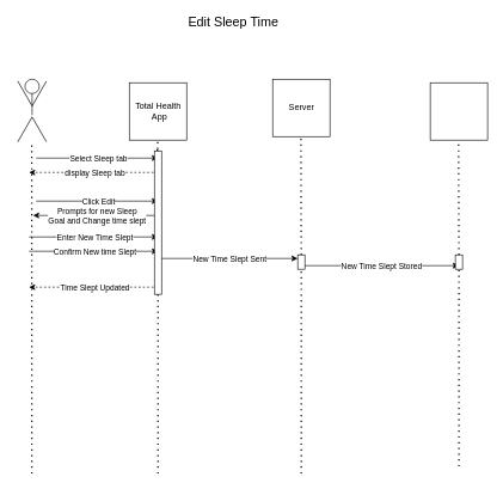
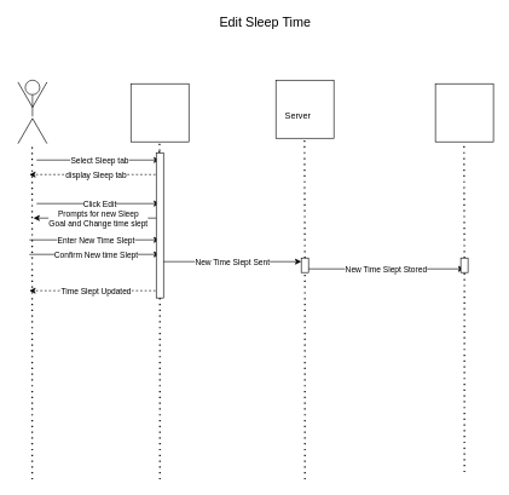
  <mxCell id="0" />
  <mxCell id="1" parent="0" />
  <mxCell id="2" value="" style="group" vertex="1" connectable="0" parent="1"><mxGeometry x="20" y="110" width="48.66" height="89.821" as="geometry" /></mxCell>
  <mxCell id="3" value="" style="ellipse;whiteSpace=wrap;html=1;aspect=fixed;fillColor=none;" vertex="1" parent="2"><mxGeometry x="14.33" width="20" height="20" as="geometry" /></mxCell>
  <mxCell id="4" value="" style="line;strokeWidth=1;direction=south;html=1;fillColor=none;" vertex="1" parent="2"><mxGeometry x="19.33" y="20" width="10" height="30" as="geometry" /></mxCell>
  <mxCell id="5" value="" style="line;strokeWidth=1;direction=south;html=1;fillColor=none;rotation=30;" vertex="1" parent="2"><mxGeometry x="9.33" y="50" width="10" height="40" as="geometry" /></mxCell>
  <mxCell id="6" value="" style="line;strokeWidth=1;direction=south;html=1;fillColor=none;rotation=-30;" vertex="1" parent="2"><mxGeometry x="29.33" y="50" width="10" height="40" as="geometry" /></mxCell>
  <mxCell id="7" value="" style="line;strokeWidth=1;direction=south;html=1;fillColor=none;rotation=-150;" vertex="1" parent="2"><mxGeometry x="29.33" y="-0.001" width="10" height="40" as="geometry" /></mxCell>
  <mxCell id="8" value="" style="line;strokeWidth=1;direction=south;html=1;fillColor=none;rotation=-210;" vertex="1" parent="2"><mxGeometry x="9.33" y="-0.001" width="10" height="40" as="geometry" /></mxCell>
  <mxCell id="9" value="" style="whiteSpace=wrap;html=1;aspect=fixed;strokeWidth=1;fillColor=none;" vertex="1" parent="1"><mxGeometry x="180" y="114.91" width="80" height="80" as="geometry" /></mxCell>
  <mxCell id="10" value="" style="whiteSpace=wrap;html=1;aspect=fixed;strokeWidth=1;fillColor=none;" vertex="1" parent="1"><mxGeometry x="380" y="110" width="80" height="80" as="geometry" /></mxCell>
  <mxCell id="11" value="" style="whiteSpace=wrap;html=1;aspect=fixed;strokeWidth=1;fillColor=none;" vertex="1" parent="1"><mxGeometry x="600" y="114.91" width="80" height="80" as="geometry" /></mxCell>
  <mxCell id="12" value="" style="endArrow=none;dashed=1;html=1;dashPattern=1 3;strokeWidth=2;rounded=0;" edge="1" parent="1"><mxGeometry width="50" height="50" relative="1" as="geometry"><mxPoint x="44" y="660" as="sourcePoint" /><mxPoint x="43.83" y="199.82" as="targetPoint" /></mxGeometry></mxCell>
  <mxCell id="13" value="" style="endArrow=none;dashed=1;html=1;dashPattern=1 3;strokeWidth=2;rounded=0;startArrow=none;" edge="1" parent="1"><mxGeometry width="50" height="50" relative="1" as="geometry"><mxPoint x="219.579" y="207.5" as="sourcePoint" /><mxPoint x="219.5" y="194.91" as="targetPoint" /></mxGeometry></mxCell>
  <mxCell id="14" value="" style="endArrow=none;dashed=1;html=1;dashPattern=1 3;strokeWidth=2;rounded=0;startArrow=none;" edge="1" parent="1" source="41"><mxGeometry width="50" height="50" relative="1" as="geometry"><mxPoint x="420" y="660" as="sourcePoint" /><mxPoint x="419.5" y="190" as="targetPoint" /></mxGeometry></mxCell>
  <mxCell id="15" value="" style="endArrow=none;dashed=1;html=1;dashPattern=1 3;strokeWidth=2;rounded=0;startArrow=none;" edge="1" parent="1" source="43"><mxGeometry width="50" height="50" relative="1" as="geometry"><mxPoint x="640" y="650" as="sourcePoint" /><mxPoint x="639.5" y="194.91" as="targetPoint" /></mxGeometry></mxCell>
- <mxCell id="16" value="Total Health&lt;br&gt;&amp;nbsp;App" style="text;html=1;resizable=0;autosize=1;align=center;verticalAlign=middle;points=[];fillColor=none;strokeColor=none;rounded=0;" vertex="1" parent="1"><mxGeometry x="180" y="139.91" width="80" height="30" as="geometry" /></mxCell>
- <mxCell id="17" value="Server" style="text;html=1;resizable=0;autosize=1;align=center;verticalAlign=middle;points=[];fillColor=none;strokeColor=none;rounded=0;" vertex="1" parent="1"><mxGeometry x="395" y="140" width="50" height="20" as="geometry" /></mxCell>
+ <mxCell id="17" value="Server" style="text;html=1;resizable=0;autosize=1;align=center;verticalAlign=middle;points=[];fillColor=none;strokeColor=none;rounded=0;" vertex="1" parent="1"><mxGeometry x="385" y="150" width="50" height="20" as="geometry" /></mxCell>
  <mxCell id="18" value="" style="endArrow=classic;html=1;rounded=0;" edge="1" parent="1"><mxGeometry relative="1" as="geometry"><mxPoint x="50" y="220" as="sourcePoint" /><mxPoint x="220" y="220" as="targetPoint" /></mxGeometry></mxCell>
  <mxCell id="19" value="Select Sleep tab" style="edgeLabel;resizable=0;html=1;align=center;verticalAlign=middle;strokeWidth=1;fillColor=none;" connectable="0" vertex="1" parent="18"><mxGeometry relative="1" as="geometry"><mxPoint x="1" as="offset" /></mxGeometry></mxCell>
  <mxCell id="20" value="" style="endArrow=classic;html=1;rounded=0;dashed=1;" edge="1" parent="1"><mxGeometry relative="1" as="geometry"><mxPoint x="220" y="240" as="sourcePoint" /><mxPoint x="40" y="240" as="targetPoint" /></mxGeometry></mxCell>
  <mxCell id="21" value="display Sleep tab" style="edgeLabel;resizable=0;html=1;align=center;verticalAlign=middle;strokeWidth=1;fillColor=none;" connectable="0" vertex="1" parent="20"><mxGeometry relative="1" as="geometry"><mxPoint x="1" as="offset" /></mxGeometry></mxCell>
  <mxCell id="22" value="" style="endArrow=none;dashed=1;html=1;dashPattern=1 3;strokeWidth=2;rounded=0;startArrow=none;" edge="1" parent="1" source="39"><mxGeometry width="50" height="50" relative="1" as="geometry"><mxPoint x="220" y="660" as="sourcePoint" /><mxPoint x="220" y="250" as="targetPoint" /></mxGeometry></mxCell>
  <mxCell id="23" value="" style="endArrow=none;dashed=1;html=1;dashPattern=1 3;strokeWidth=2;rounded=0;startArrow=none;" edge="1" parent="1"><mxGeometry width="50" height="50" relative="1" as="geometry"><mxPoint x="219.672" y="250" as="sourcePoint" /><mxPoint x="219.115" y="207.5" as="targetPoint" /></mxGeometry></mxCell>
- <mxCell id="24" value="&lt;span style=&quot;font-size: 18px&quot;&gt;Edit Sleep Time&lt;/span&gt;" style="text;html=1;resizable=0;autosize=1;align=center;verticalAlign=middle;points=[];fillColor=none;strokeColor=none;rounded=0;" vertex="1" parent="1"><mxGeometry x="255" y="20" width="140" height="20" as="geometry" /></mxCell>
+ <mxCell id="24" value="&lt;span style=&quot;font-size: 18px&quot;&gt;Edit Sleep Time&lt;/span&gt;" style="text;html=1;resizable=0;autosize=1;align=center;verticalAlign=middle;points=[];fillColor=none;strokeColor=none;rounded=0;" vertex="1" parent="1"><mxGeometry x="295" y="20" width="140" height="20" as="geometry" /></mxCell>
  <mxCell id="25" value="" style="endArrow=classic;html=1;rounded=0;" edge="1" parent="1"><mxGeometry relative="1" as="geometry"><mxPoint x="50" y="280" as="sourcePoint" /><mxPoint x="220" y="280" as="targetPoint" /></mxGeometry></mxCell>
  <mxCell id="26" value="Click Edit" style="edgeLabel;resizable=0;html=1;align=center;verticalAlign=middle;strokeWidth=1;fillColor=none;" connectable="0" vertex="1" parent="25"><mxGeometry relative="1" as="geometry"><mxPoint x="1" as="offset" /></mxGeometry></mxCell>
  <mxCell id="27" value="" style="endArrow=classic;html=1;rounded=0;" edge="1" parent="1"><mxGeometry relative="1" as="geometry"><mxPoint x="220" y="300" as="sourcePoint" /><mxPoint x="45.67" y="300" as="targetPoint" /></mxGeometry></mxCell>
  <mxCell id="28" value="Prompts for new Sleep&lt;br&gt;Goal and Change time slept" style="edgeLabel;resizable=0;html=1;align=center;verticalAlign=middle;strokeWidth=1;fillColor=none;" connectable="0" vertex="1" parent="27"><mxGeometry relative="1" as="geometry"><mxPoint x="1" as="offset" /></mxGeometry></mxCell>
  <mxCell id="29" value="" style="endArrow=classic;html=1;rounded=0;" edge="1" parent="1"><mxGeometry relative="1" as="geometry"><mxPoint x="40" y="330" as="sourcePoint" /><mxPoint x="220" y="330" as="targetPoint" /></mxGeometry></mxCell>
  <mxCell id="30" value="Enter New Time Slept" style="edgeLabel;resizable=0;html=1;align=center;verticalAlign=middle;strokeWidth=1;fillColor=none;" connectable="0" vertex="1" parent="29"><mxGeometry relative="1" as="geometry"><mxPoint x="1" as="offset" /></mxGeometry></mxCell>
  <mxCell id="31" value="" style="endArrow=classic;html=1;rounded=0;" edge="1" parent="1"><mxGeometry relative="1" as="geometry"><mxPoint x="40" y="350" as="sourcePoint" /><mxPoint x="220" y="350" as="targetPoint" /></mxGeometry></mxCell>
  <mxCell id="32" value="Confirm New time Slept" style="edgeLabel;resizable=0;html=1;align=center;verticalAlign=middle;strokeWidth=1;fillColor=none;" connectable="0" vertex="1" parent="31"><mxGeometry relative="1" as="geometry"><mxPoint x="1" as="offset" /></mxGeometry></mxCell>
  <mxCell id="33" value="" style="endArrow=classic;html=1;rounded=0;dashed=1;" edge="1" parent="1"><mxGeometry relative="1" as="geometry"><mxPoint x="220" y="400" as="sourcePoint" /><mxPoint x="40" y="400" as="targetPoint" /></mxGeometry></mxCell>
  <mxCell id="34" value="Time Slept Updated" style="edgeLabel;resizable=0;html=1;align=center;verticalAlign=middle;strokeWidth=1;fillColor=none;" connectable="0" vertex="1" parent="33"><mxGeometry relative="1" as="geometry"><mxPoint x="1" as="offset" /></mxGeometry></mxCell>
  <mxCell id="35" value="" style="endArrow=classic;html=1;rounded=0;" edge="1" parent="1"><mxGeometry relative="1" as="geometry"><mxPoint x="220" y="360" as="sourcePoint" /><mxPoint x="415" y="360" as="targetPoint" /></mxGeometry></mxCell>
  <mxCell id="36" value="New Time Slept Sent" style="edgeLabel;resizable=0;html=1;align=center;verticalAlign=middle;strokeWidth=1;fillColor=none;" connectable="0" vertex="1" parent="35"><mxGeometry relative="1" as="geometry"><mxPoint x="1" as="offset" /></mxGeometry></mxCell>
  <mxCell id="37" value="" style="endArrow=classic;html=1;rounded=0;" edge="1" parent="1"><mxGeometry relative="1" as="geometry"><mxPoint x="420" y="370" as="sourcePoint" /><mxPoint x="640" y="370" as="targetPoint" /></mxGeometry></mxCell>
  <mxCell id="38" value="New Time Slept Stored" style="edgeLabel;resizable=0;html=1;align=center;verticalAlign=middle;strokeWidth=1;fillColor=none;" connectable="0" vertex="1" parent="37"><mxGeometry relative="1" as="geometry"><mxPoint x="1" as="offset" /></mxGeometry></mxCell>
  <mxCell id="39" value="" style="rounded=0;whiteSpace=wrap;html=1;rotation=-90;" vertex="1" parent="1"><mxGeometry x="120" y="305" width="200" height="10" as="geometry" /></mxCell>
  <mxCell id="40" value="" style="endArrow=none;dashed=1;html=1;dashPattern=1 3;strokeWidth=2;rounded=0;" edge="1" parent="1" target="39"><mxGeometry width="50" height="50" relative="1" as="geometry"><mxPoint x="220" y="660" as="sourcePoint" /><mxPoint x="220" y="250" as="targetPoint" /></mxGeometry></mxCell>
  <mxCell id="41" value="" style="rounded=0;whiteSpace=wrap;html=1;rotation=-90;" vertex="1" parent="1"><mxGeometry x="410" y="360" width="20" height="10" as="geometry" /></mxCell>
  <mxCell id="42" value="" style="endArrow=none;dashed=1;html=1;dashPattern=1 3;strokeWidth=2;rounded=0;startArrow=none;" edge="1" parent="1" target="41"><mxGeometry width="50" height="50" relative="1" as="geometry"><mxPoint x="420" y="660" as="sourcePoint" /><mxPoint x="419.5" y="190" as="targetPoint" /></mxGeometry></mxCell>
  <mxCell id="43" value="" style="rounded=0;whiteSpace=wrap;html=1;rotation=-90;" vertex="1" parent="1"><mxGeometry x="630" y="360" width="20" height="10" as="geometry" /></mxCell>
  <mxCell id="44" value="" style="endArrow=none;dashed=1;html=1;dashPattern=1 3;strokeWidth=2;rounded=0;startArrow=none;" edge="1" parent="1" target="43"><mxGeometry width="50" height="50" relative="1" as="geometry"><mxPoint x="640" y="650" as="sourcePoint" /><mxPoint x="639.5" y="194.91" as="targetPoint" /></mxGeometry></mxCell>
